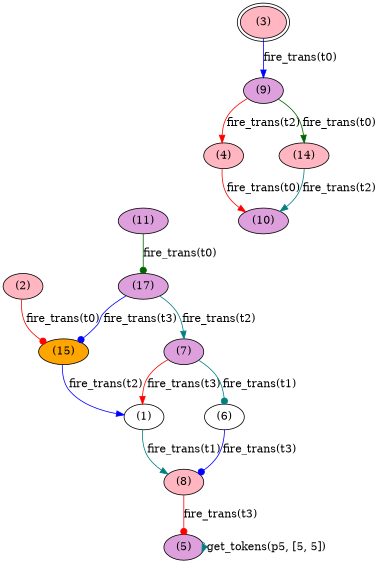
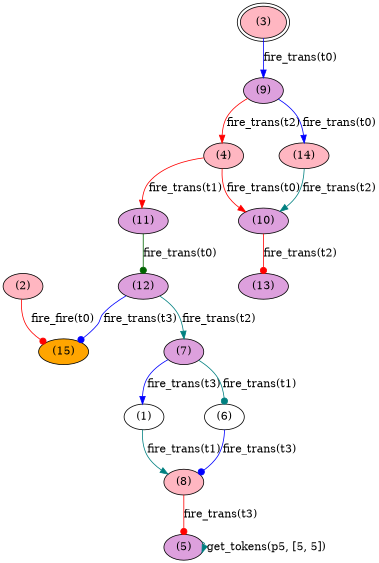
  digraph {
    mclimit=10.0
    nodesep=0.05
    node [fillcolor=plum style=filled]
    edge [arrowhead=normal color=red]
    n1 [fillcolor=lightpink height=0.25 label="(3)" peripheries=2 width=0.25]
    n2 [height=0.25 label="(9)" width=0.25]
    n3 [fillcolor=lightpink height=0.25 label="(4)" width=0.25]
    n4 [fillcolor=lightpink height=0.25 label="(14)" width=0.25]
    n5 [fillcolor=lightpink height=0.25 label="(2)" width=0.25]
    n6 [fillcolor=orange height=0.25 label="(15)" width=0.25]
    n7 [fillcolor=white height=0.25 label="(1)" width=0.25]
    n8 [height=0.25 label="(5)" width=0.25]
    n9 [height=0.25 label="(11)" width=0.25]
-   n10 [height=0.25 label="(17)" width=0.25]
+   n10 [height=0.25 label="(12)" width=0.25]
    n11 [height=0.25 label="(7)" width=0.25]
    n12 [fillcolor=white height=0.25 label="(6)" width=0.25]
    n13 [fillcolor=lightpink height=0.25 label="(8)" width=0.25]
    n14 [height=0.25 label="(10)" width=0.25]
+   n15 [height=0.25 label="(13)" width=0.25]
    n1 -> n2 [color=blue label="fire_trans(t0)"]
    n2 -> n3 [label="fire_trans(t2)"]
-   n2 -> n4 [color=darkgreen label="fire_trans(t0)"]
+   n2 -> n4 [color=blue label="fire_trans(t0)"]
+   n3 -> n9 [label="fire_trans(t1)"]
    n3 -> n14 [label="fire_trans(t0)"]
    n4 -> n14 [color=teal label="fire_trans(t2)"]
-   n5 -> n6 [arrowhead=dot label="fire_trans(t0)"]
-   n6 -> n7 [color=blue label="fire_trans(t2)"]
+   n5 -> n6 [arrowhead=dot label="fire_fire(t0)"]
    n7 -> n13 [color=teal label="fire_trans(t1)"]
    n8 -> n8 [color=teal label="get_tokens(p5, [5, 5])"]
    n9 -> n10 [arrowhead=dot color=darkgreen label="fire_trans(t0)"]
    n10 -> n6 [arrowhead=dot color=blue label="fire_trans(t3)"]
    n10 -> n11 [color=teal label="fire_trans(t2)"]
-   n11 -> n7 [label="fire_trans(t3)"]
+   n11 -> n7 [color=blue label="fire_trans(t3)"]
    n11 -> n12 [arrowhead=dot color=teal label="fire_trans(t1)"]
    n12 -> n13 [arrowhead=dot color=blue label="fire_trans(t3)"]
    n13 -> n8 [arrowhead=dot label="fire_trans(t3)"]
+   n14 -> n15 [arrowhead=dot label="fire_trans(t2)"]
  }
